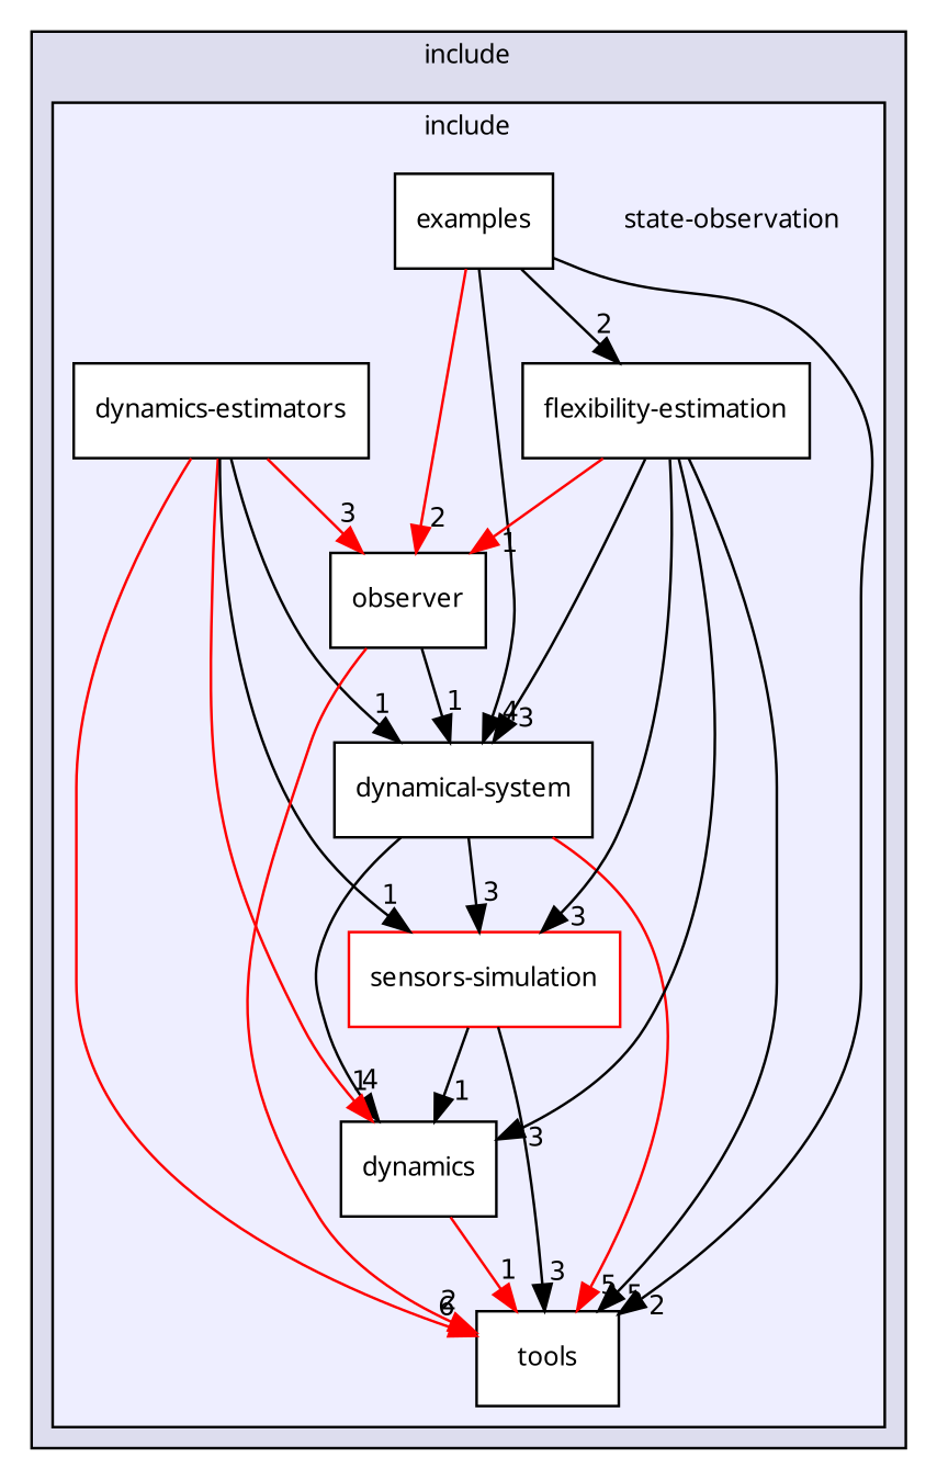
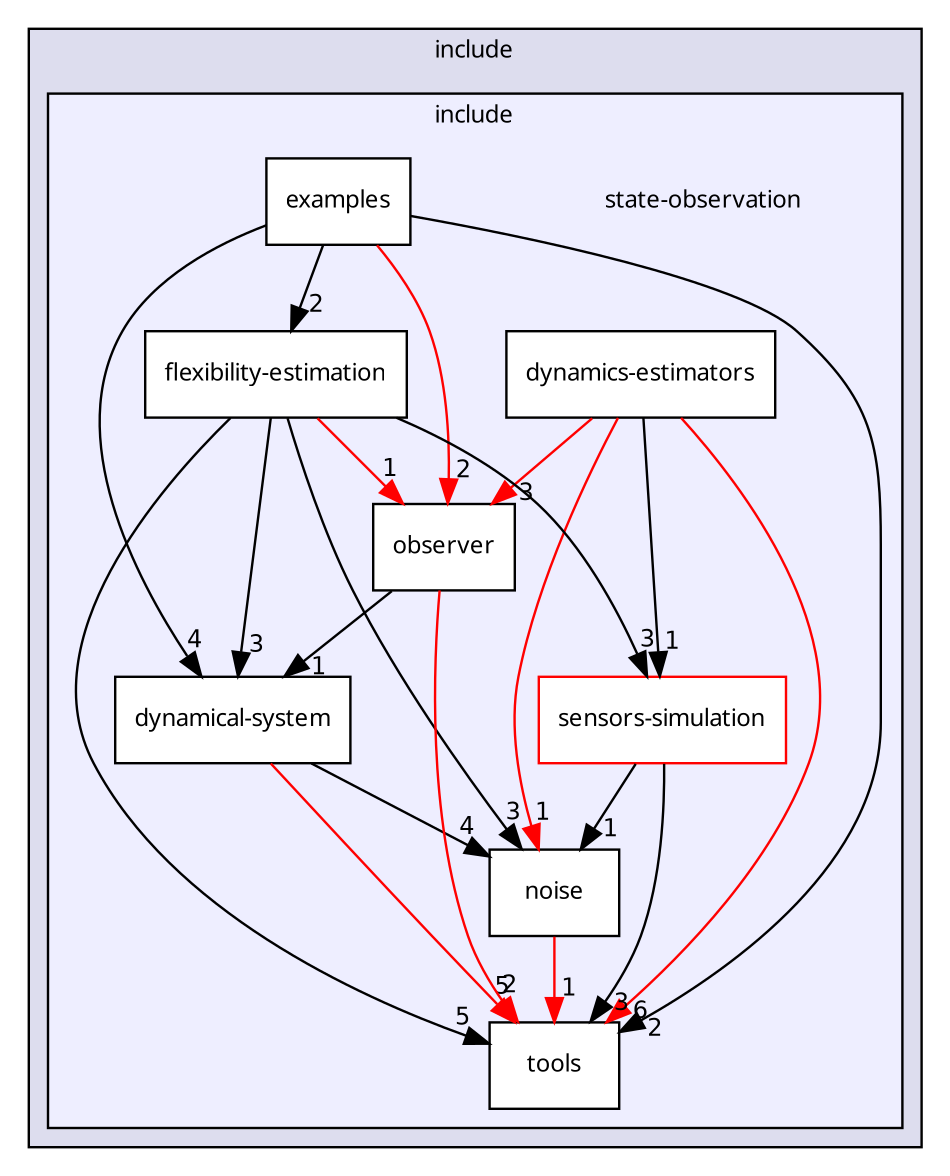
  digraph {
    compound=true
    fontname="Noto Sans"
    node [fontname="Noto Sans" fontsize=10 shape=box color=black fillcolor=white style=filled]
    edge [headlabel=1 labeldistance=1.5 labelfontname=Helvetica labelfontsize=10 color=black fontname="Noto Sans"]
    n1 [label="state-observation" shape=plaintext color="" fillcolor="" style=""]
    n2 [label="dynamical-system"]
    n3 [label="dynamics-estimators"]
    n4 [label=examples]
    n5 [label="flexibility-estimation"]
-   n6 [label=dynamics]
+   n6 [label=noise]
    n7 [label=observer]
    n8 [color=red label="sensors-simulation"]
    n9 [label=tools]
    subgraph cluster_1 {
      bgcolor="#ddddee"
      fontsize=10
      label=include
      pencolor=black
      subgraph cluster_2 {
        bgcolor="#eeeeff"
        fontsize=10
        pencolor=black
        n1
        n2
        n3
        n4
        n5
        n6
        n7
        n8
        n9
      }
    }
    n2 -> n6 [headlabel=4]
-   n2 -> n8 [headlabel=3]
    n2 -> n9 [headlabel=5 color=red]
-   n3 -> n2
    n3 -> n6 [color=red]
    n3 -> n7 [headlabel=3 color=red]
    n3 -> n8
    n3 -> n9 [headlabel=6 color=red]
    n4 -> n2 [headlabel=4]
    n4 -> n5 [headlabel=2]
    n4 -> n7 [headlabel=2 color=red]
    n4 -> n9 [headlabel=2]
    n5 -> n2 [headlabel=3]
    n5 -> n6 [headlabel=3]
    n5 -> n7 [color=red]
    n5 -> n8 [headlabel=3]
    n5 -> n9 [headlabel=5]
    n6 -> n9 [color=red]
    n7 -> n2
    n7 -> n9 [headlabel=2 color=red]
    n8 -> n6
    n8 -> n9 [headlabel=3]
  }
